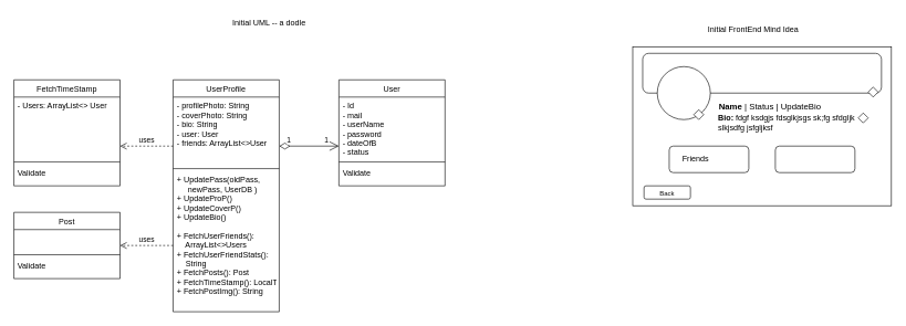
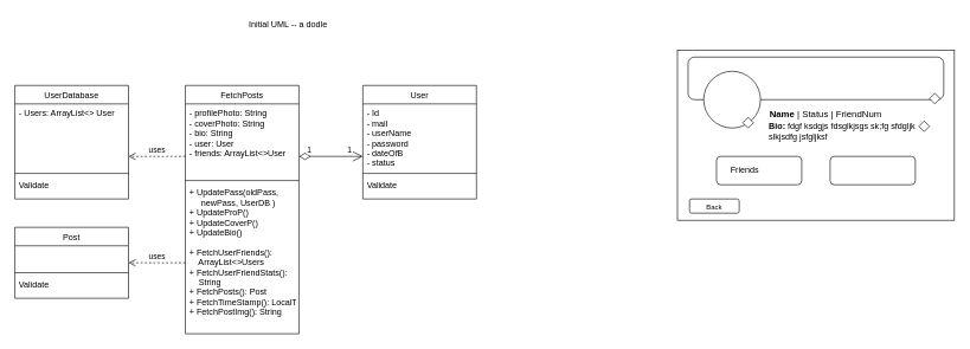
  <mxCell id="0" />
  <mxCell id="1" parent="0" />
- <mxCell id="2" value="UserProfile" style="swimlane;fontStyle=0;align=center;verticalAlign=top;childLayout=stackLayout;horizontal=1;startSize=26;horizontalStack=0;resizeParent=1;resizeLast=0;collapsible=1;marginBottom=0;rounded=0;shadow=0;strokeWidth=1;" vertex="1" parent="1"><mxGeometry x="260" y="120" width="160" height="350" as="geometry"><mxRectangle x="550" y="140" width="160" height="26" as="alternateBounds" /></mxGeometry></mxCell>
+ <mxCell id="2" value="FetchPosts" style="swimlane;fontStyle=0;align=center;verticalAlign=top;childLayout=stackLayout;horizontal=1;startSize=26;horizontalStack=0;resizeParent=1;resizeLast=0;collapsible=1;marginBottom=0;rounded=0;shadow=0;strokeWidth=1;" vertex="1" parent="1"><mxGeometry x="260" y="120" width="160" height="350" as="geometry"><mxRectangle x="550" y="140" width="160" height="26" as="alternateBounds" /></mxGeometry></mxCell>
  <mxCell id="3" value="- profilePhoto: String&#10;- coverPhoto: String&#10;- bio: String&#10;- user: User&#10;- friends: ArrayList&lt;&gt;User" style="text;align=left;verticalAlign=top;spacingLeft=4;spacingRight=4;overflow=hidden;rotatable=0;points=[[0,0.5],[1,0.5]];portConstraint=eastwest;" vertex="1" parent="2"><mxGeometry y="26" width="160" height="104" as="geometry" /></mxCell>
  <mxCell id="4" value="" style="line;html=1;strokeWidth=1;align=left;verticalAlign=middle;spacingTop=-1;spacingLeft=3;spacingRight=3;rotatable=0;labelPosition=right;points=[];portConstraint=eastwest;" vertex="1" parent="2"><mxGeometry y="130" width="160" height="8" as="geometry" /></mxCell>
  <mxCell id="5" value="+ UpdatePass(oldPass, &#10;     newPass, UserDB )&#10;+ UpdateProP()&#10;+ UpdateCoverP()&#10;+ UpdateBio()&#10;&#10;+ FetchUserFriends(): &#10;    ArrayList&lt;&gt;Users&#10;+ FetchUserFriendStats(): &#10;    String&#10;+ FetchPosts(): Post&#10;+ FetchTimeStamp(): LocalT&#10;+ FetchPostImg(): String" style="text;align=left;verticalAlign=top;spacingLeft=4;spacingRight=4;overflow=hidden;rotatable=0;points=[[0,0.5],[1,0.5]];portConstraint=eastwest;" vertex="1" parent="2"><mxGeometry y="138" width="160" height="212" as="geometry" /></mxCell>
  <mxCell id="6" value="Initial UML -- a dodle" style="text;html=1;align=center;verticalAlign=middle;whiteSpace=wrap;rounded=0;" vertex="1" parent="1"><mxGeometry x="330" y="20" width="150" height="30" as="geometry" /></mxCell>
  <mxCell id="7" value="User" style="swimlane;fontStyle=0;align=center;verticalAlign=top;childLayout=stackLayout;horizontal=1;startSize=26;horizontalStack=0;resizeParent=1;resizeLast=0;collapsible=1;marginBottom=0;rounded=0;shadow=0;strokeWidth=1;" vertex="1" parent="1"><mxGeometry x="510" y="120" width="160" height="160" as="geometry"><mxRectangle x="550" y="140" width="160" height="26" as="alternateBounds" /></mxGeometry></mxCell>
  <mxCell id="8" value="- Id&#10;- mail&#10;- userName&#10;- password&#10;- dateOfB&#10;- status" style="text;align=left;verticalAlign=top;spacingLeft=4;spacingRight=4;overflow=hidden;rotatable=0;points=[[0,0.5],[1,0.5]];portConstraint=eastwest;" vertex="1" parent="7"><mxGeometry y="26" width="160" height="94" as="geometry" /></mxCell>
  <mxCell id="9" value="1" style="endArrow=open;html=1;endSize=12;startArrow=diamondThin;startSize=14;startFill=0;edgeStyle=orthogonalEdgeStyle;align=left;verticalAlign=bottom;rounded=0;" edge="1" parent="7"><mxGeometry x="-0.778" relative="1" as="geometry"><mxPoint x="-90" y="100" as="sourcePoint" /><mxPoint y="100" as="targetPoint" /><mxPoint as="offset" /></mxGeometry></mxCell>
  <mxCell id="10" value="1" style="edgeLabel;html=1;align=center;verticalAlign=middle;resizable=0;points=[];" vertex="1" connectable="0" parent="9"><mxGeometry x="0.849" y="4" relative="1" as="geometry"><mxPoint x="-13" y="-6" as="offset" /></mxGeometry></mxCell>
  <mxCell id="11" value="" style="line;html=1;strokeWidth=1;align=left;verticalAlign=middle;spacingTop=-1;spacingLeft=3;spacingRight=3;rotatable=0;labelPosition=right;points=[];portConstraint=eastwest;" vertex="1" parent="7"><mxGeometry y="120" width="160" height="8" as="geometry" /></mxCell>
  <mxCell id="12" value="Validate" style="text;align=left;verticalAlign=top;spacingLeft=4;spacingRight=4;overflow=hidden;rotatable=0;points=[[0,0.5],[1,0.5]];portConstraint=eastwest;" vertex="1" parent="7"><mxGeometry y="128" width="160" height="22" as="geometry" /></mxCell>
- <mxCell id="13" value="FetchTimeStamp" style="swimlane;fontStyle=0;align=center;verticalAlign=top;childLayout=stackLayout;horizontal=1;startSize=26;horizontalStack=0;resizeParent=1;resizeLast=0;collapsible=1;marginBottom=0;rounded=0;shadow=0;strokeWidth=1;" vertex="1" parent="1"><mxGeometry x="20" y="120" width="160" height="160" as="geometry"><mxRectangle x="550" y="140" width="160" height="26" as="alternateBounds" /></mxGeometry></mxCell>
+ <mxCell id="13" value="UserDatabase" style="swimlane;fontStyle=0;align=center;verticalAlign=top;childLayout=stackLayout;horizontal=1;startSize=26;horizontalStack=0;resizeParent=1;resizeLast=0;collapsible=1;marginBottom=0;rounded=0;shadow=0;strokeWidth=1;" vertex="1" parent="1"><mxGeometry x="20" y="120" width="160" height="160" as="geometry"><mxRectangle x="550" y="140" width="160" height="26" as="alternateBounds" /></mxGeometry></mxCell>
  <mxCell id="14" value="- Users: ArrayList&lt;&gt; User&#10;" style="text;align=left;verticalAlign=top;spacingLeft=4;spacingRight=4;overflow=hidden;rotatable=0;points=[[0,0.5],[1,0.5]];portConstraint=eastwest;" vertex="1" parent="13"><mxGeometry y="26" width="160" height="94" as="geometry" /></mxCell>
  <mxCell id="15" value="" style="line;html=1;strokeWidth=1;align=left;verticalAlign=middle;spacingTop=-1;spacingLeft=3;spacingRight=3;rotatable=0;labelPosition=right;points=[];portConstraint=eastwest;" vertex="1" parent="13"><mxGeometry y="120" width="160" height="8" as="geometry" /></mxCell>
  <mxCell id="16" value="Validate" style="text;align=left;verticalAlign=top;spacingLeft=4;spacingRight=4;overflow=hidden;rotatable=0;points=[[0,0.5],[1,0.5]];portConstraint=eastwest;" vertex="1" parent="13"><mxGeometry y="128" width="160" height="22" as="geometry" /></mxCell>
  <mxCell id="17" value="uses" style="html=1;verticalAlign=bottom;endArrow=open;dashed=1;endSize=8;curved=0;rounded=0;" edge="1" parent="1"><mxGeometry relative="1" as="geometry"><mxPoint x="260" y="220" as="sourcePoint" /><mxPoint x="180" y="220" as="targetPoint" /></mxGeometry></mxCell>
- <mxCell id="18" value="Initial FrontEnd Mind Idea" style="text;html=1;align=center;verticalAlign=middle;whiteSpace=wrap;rounded=0;" vertex="1" parent="1"><mxGeometry x="1060" y="30" width="150" height="30" as="geometry" /></mxCell>
  <mxCell id="19" value="" style="rounded=0;whiteSpace=wrap;html=1;" vertex="1" parent="1"><mxGeometry x="953" y="70" width="390" height="240" as="geometry" /></mxCell>
  <mxCell id="20" value="" style="rounded=1;whiteSpace=wrap;html=1;" vertex="1" parent="1"><mxGeometry x="968" y="80" width="360" height="60" as="geometry" /></mxCell>
  <mxCell id="21" value="" style="ellipse;whiteSpace=wrap;html=1;aspect=fixed;" vertex="1" parent="1"><mxGeometry x="990" y="100" width="80" height="80" as="geometry" /></mxCell>
  <mxCell id="22" value="" style="rounded=1;whiteSpace=wrap;html=1;" vertex="1" parent="1"><mxGeometry x="1008" y="220" width="120" height="40" as="geometry" /></mxCell>
  <mxCell id="23" value="" style="rounded=1;whiteSpace=wrap;html=1;" vertex="1" parent="1"><mxGeometry x="1168" y="220" width="120" height="40" as="geometry" /></mxCell>
  <mxCell id="24" value="&lt;b&gt;Bio: &lt;/b&gt;fdgf ksdgjs fdsglkjsgs sk;fg sfdgljk slkjsdfg jsfgljksf&amp;nbsp;" style="text;html=1;align=left;verticalAlign=middle;whiteSpace=wrap;rounded=0;" vertex="1" parent="1"><mxGeometry x="1080" y="170" width="250" height="30" as="geometry" /></mxCell>
  <mxCell id="25" value="" style="rhombus;whiteSpace=wrap;html=1;" vertex="1" parent="1"><mxGeometry x="1308" y="131" width="15" height="15" as="geometry" /></mxCell>
  <mxCell id="26" value="" style="rhombus;whiteSpace=wrap;html=1;" vertex="1" parent="1"><mxGeometry x="1045" y="165" width="15" height="15" as="geometry" /></mxCell>
  <mxCell id="27" value="" style="rounded=1;whiteSpace=wrap;html=1;" vertex="1" parent="1"><mxGeometry x="970" y="280" width="70" height="20" as="geometry" /></mxCell>
  <mxCell id="28" value="" style="rhombus;whiteSpace=wrap;html=1;" vertex="1" parent="1"><mxGeometry x="1293" y="170" width="15" height="15" as="geometry" /></mxCell>
  <mxCell id="29" value="Friends" style="text;html=1;align=center;verticalAlign=middle;whiteSpace=wrap;rounded=0;" vertex="1" parent="1"><mxGeometry x="1018" y="225" width="60" height="30" as="geometry" /></mxCell>
  <mxCell id="30" value="Back" style="text;html=1;align=center;verticalAlign=middle;whiteSpace=wrap;rounded=0;fontSize=10;" vertex="1" parent="1"><mxGeometry x="975" y="276" width="60" height="30" as="geometry" /></mxCell>
- <mxCell id="31" value="&lt;b style=&quot;font-size: 13px;&quot;&gt;Name&lt;/b&gt; | Status | UpdateBio" style="text;html=1;align=left;verticalAlign=middle;whiteSpace=wrap;rounded=0;fontSize=13;" vertex="1" parent="1"><mxGeometry x="1081" y="145" width="160" height="30" as="geometry" /></mxCell>
+ <mxCell id="31" value="&lt;b style=&quot;font-size: 13px;&quot;&gt;Name&lt;/b&gt; | Status | FriendNum" style="text;html=1;align=left;verticalAlign=middle;whiteSpace=wrap;rounded=0;fontSize=13;" vertex="1" parent="1"><mxGeometry x="1081" y="145" width="160" height="30" as="geometry" /></mxCell>
  <mxCell id="32" value="Post" style="swimlane;fontStyle=0;align=center;verticalAlign=top;childLayout=stackLayout;horizontal=1;startSize=26;horizontalStack=0;resizeParent=1;resizeLast=0;collapsible=1;marginBottom=0;rounded=0;shadow=0;strokeWidth=1;" vertex="1" parent="1"><mxGeometry x="20" y="320" width="160" height="100" as="geometry"><mxRectangle x="550" y="140" width="160" height="26" as="alternateBounds" /></mxGeometry></mxCell>
  <mxCell id="33" value="&#10;" style="text;align=left;verticalAlign=top;spacingLeft=4;spacingRight=4;overflow=hidden;rotatable=0;points=[[0,0.5],[1,0.5]];portConstraint=eastwest;" vertex="1" parent="32"><mxGeometry y="26" width="160" height="34" as="geometry" /></mxCell>
  <mxCell id="34" value="" style="line;html=1;strokeWidth=1;align=left;verticalAlign=middle;spacingTop=-1;spacingLeft=3;spacingRight=3;rotatable=0;labelPosition=right;points=[];portConstraint=eastwest;" vertex="1" parent="32"><mxGeometry y="60" width="160" height="8" as="geometry" /></mxCell>
  <mxCell id="35" value="Validate" style="text;align=left;verticalAlign=top;spacingLeft=4;spacingRight=4;overflow=hidden;rotatable=0;points=[[0,0.5],[1,0.5]];portConstraint=eastwest;" vertex="1" parent="32"><mxGeometry y="68" width="160" height="22" as="geometry" /></mxCell>
  <mxCell id="36" value="uses" style="html=1;verticalAlign=bottom;endArrow=open;dashed=1;endSize=8;curved=0;rounded=0;" edge="1" parent="1"><mxGeometry relative="1" as="geometry"><mxPoint x="260" y="370" as="sourcePoint" /><mxPoint x="180" y="370" as="targetPoint" /></mxGeometry></mxCell>
